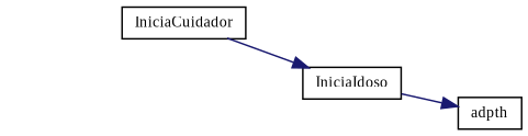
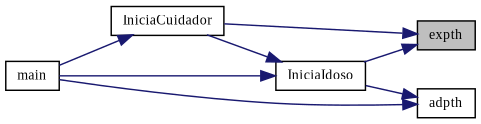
  digraph {
    fontname="Liberation Serif"
    rankdir=RL
    node [color=black fillcolor=white fontname="Liberation Serif" fontsize=10 shape=record style=filled]
    edge [color=midnightblue dir=back fontname="Liberation Serif" fontsize=10 labelfontname=Helvetica labelfontsize=10 style=solid]
+   n1 [fillcolor=grey75 fontcolor=black height=0.2 label=expth width=0.4]
    n2 [height=0.2 label=IniciaCuidador width=0.4]
    n3 [height=0.2 label=IniciaIdoso width=0.4]
    n4 [height=0.2 label=adpth width=0.4]
+   n5 [height=0.2 label=main width=0.4]
+   n1 -> n2
+   n1 -> n3
+   n2 -> n5
    n3 -> n2
+   n3 -> n5
    n4 -> n3
+   n4 -> n5
  }
